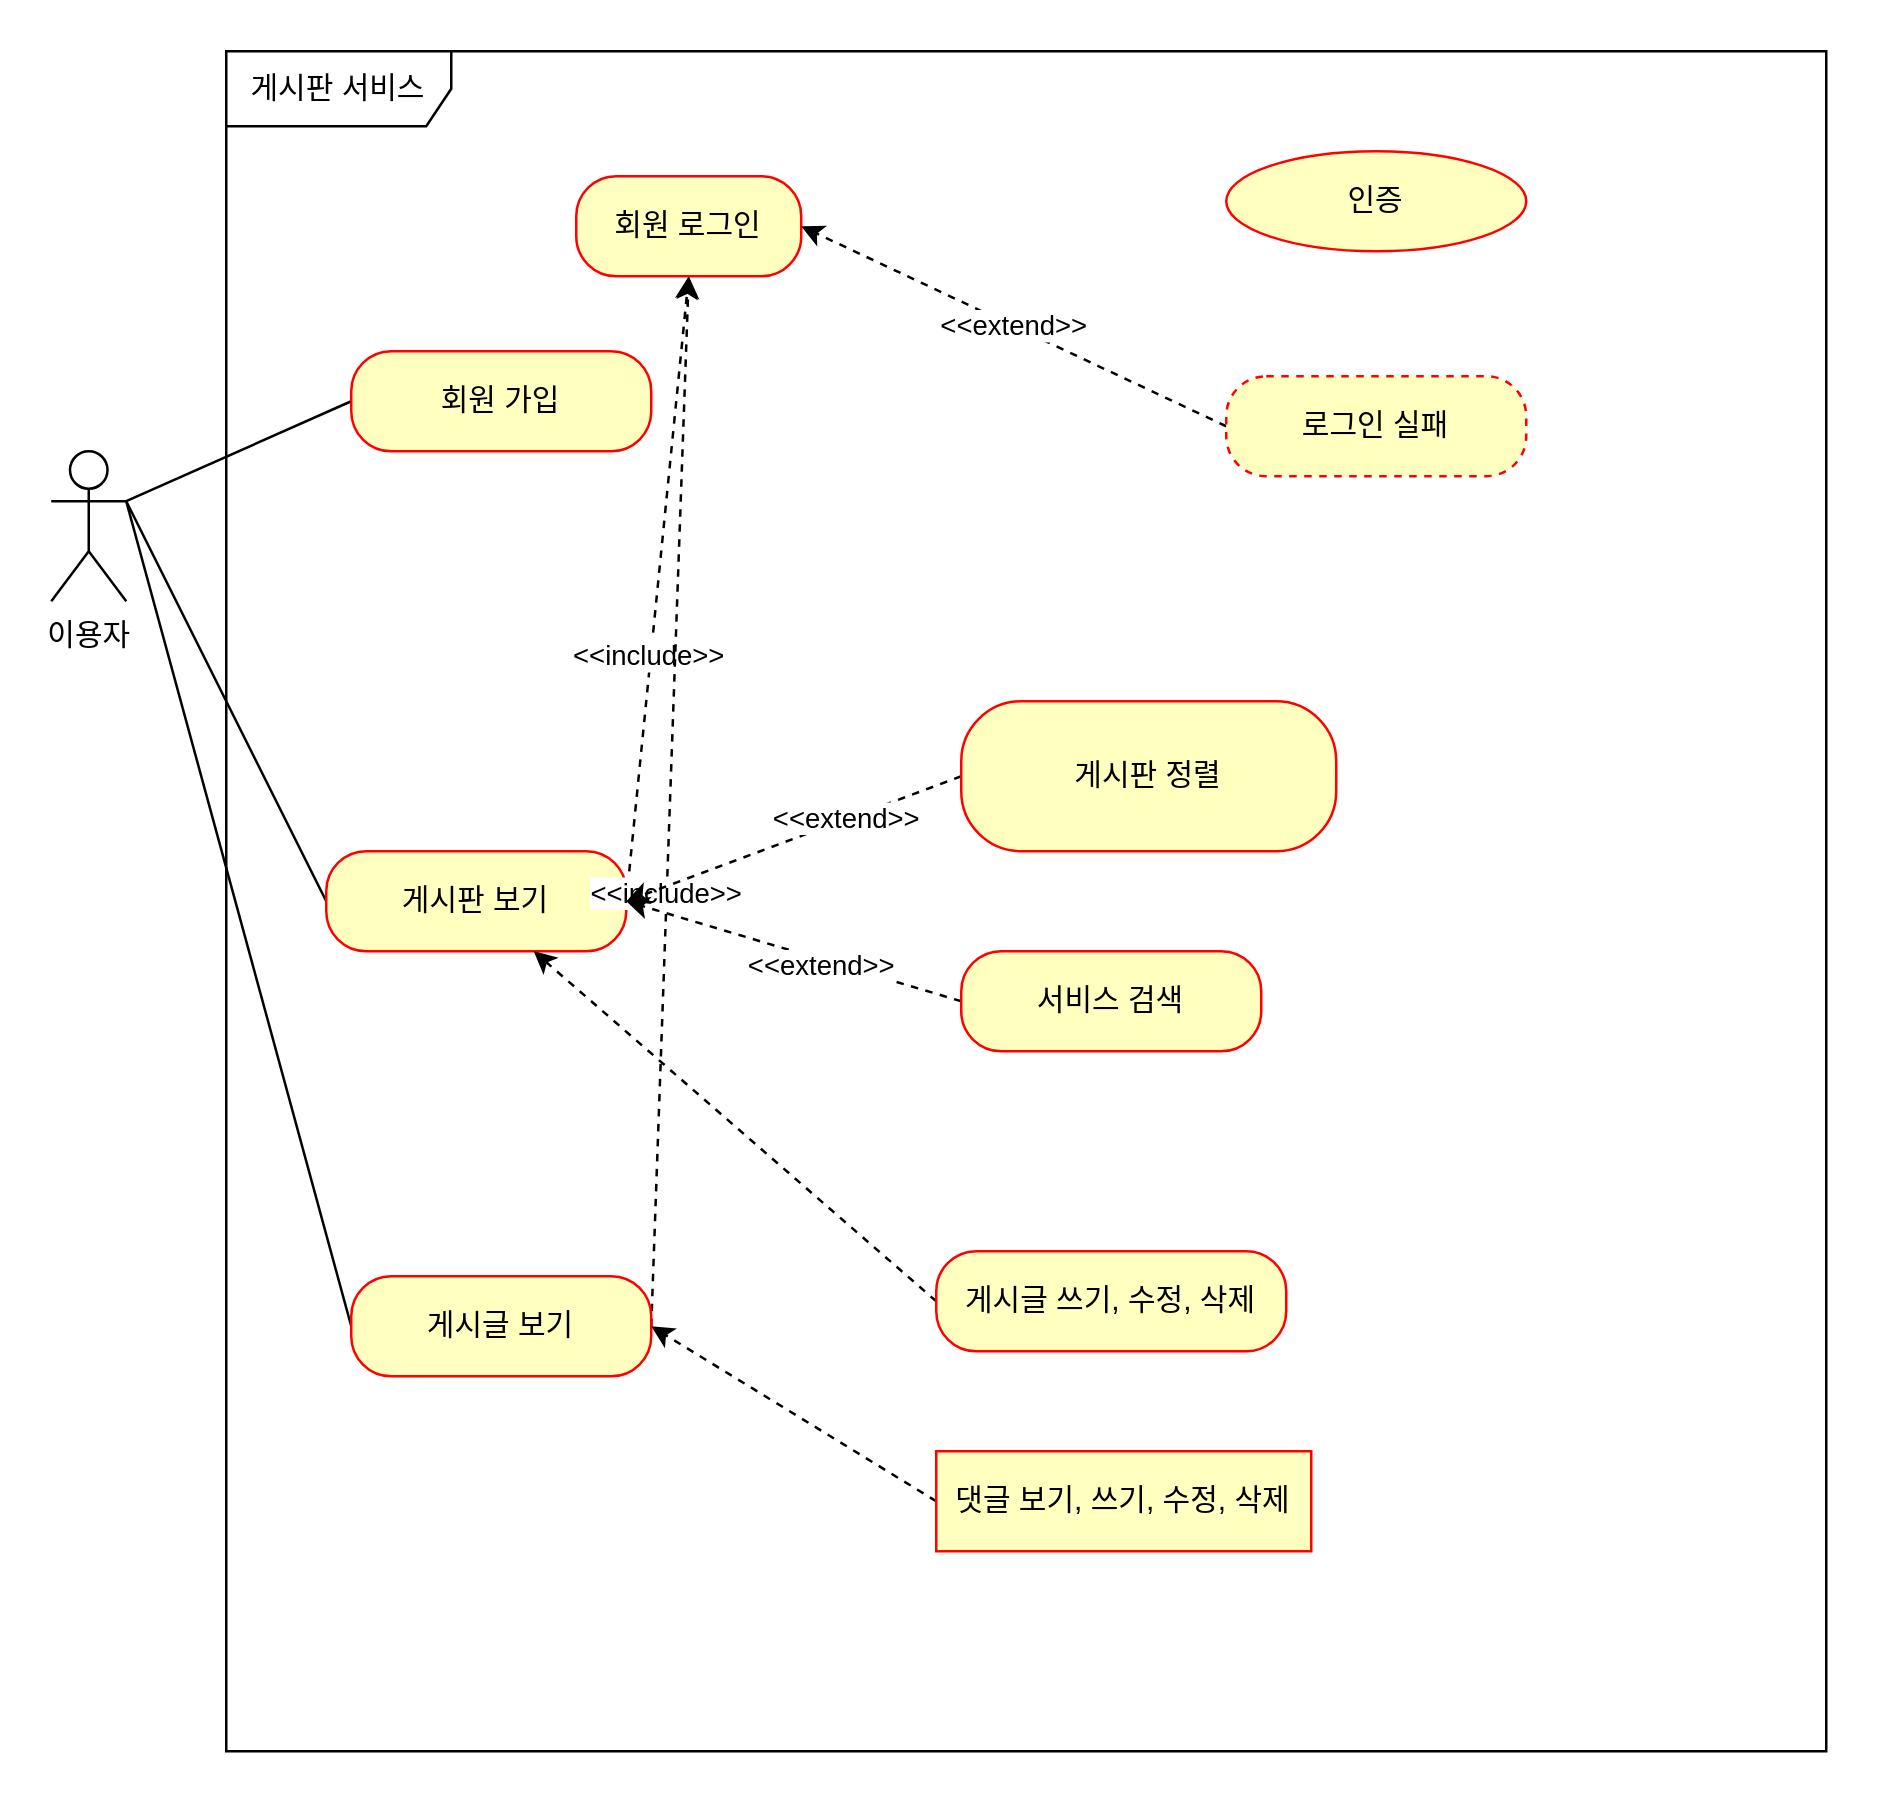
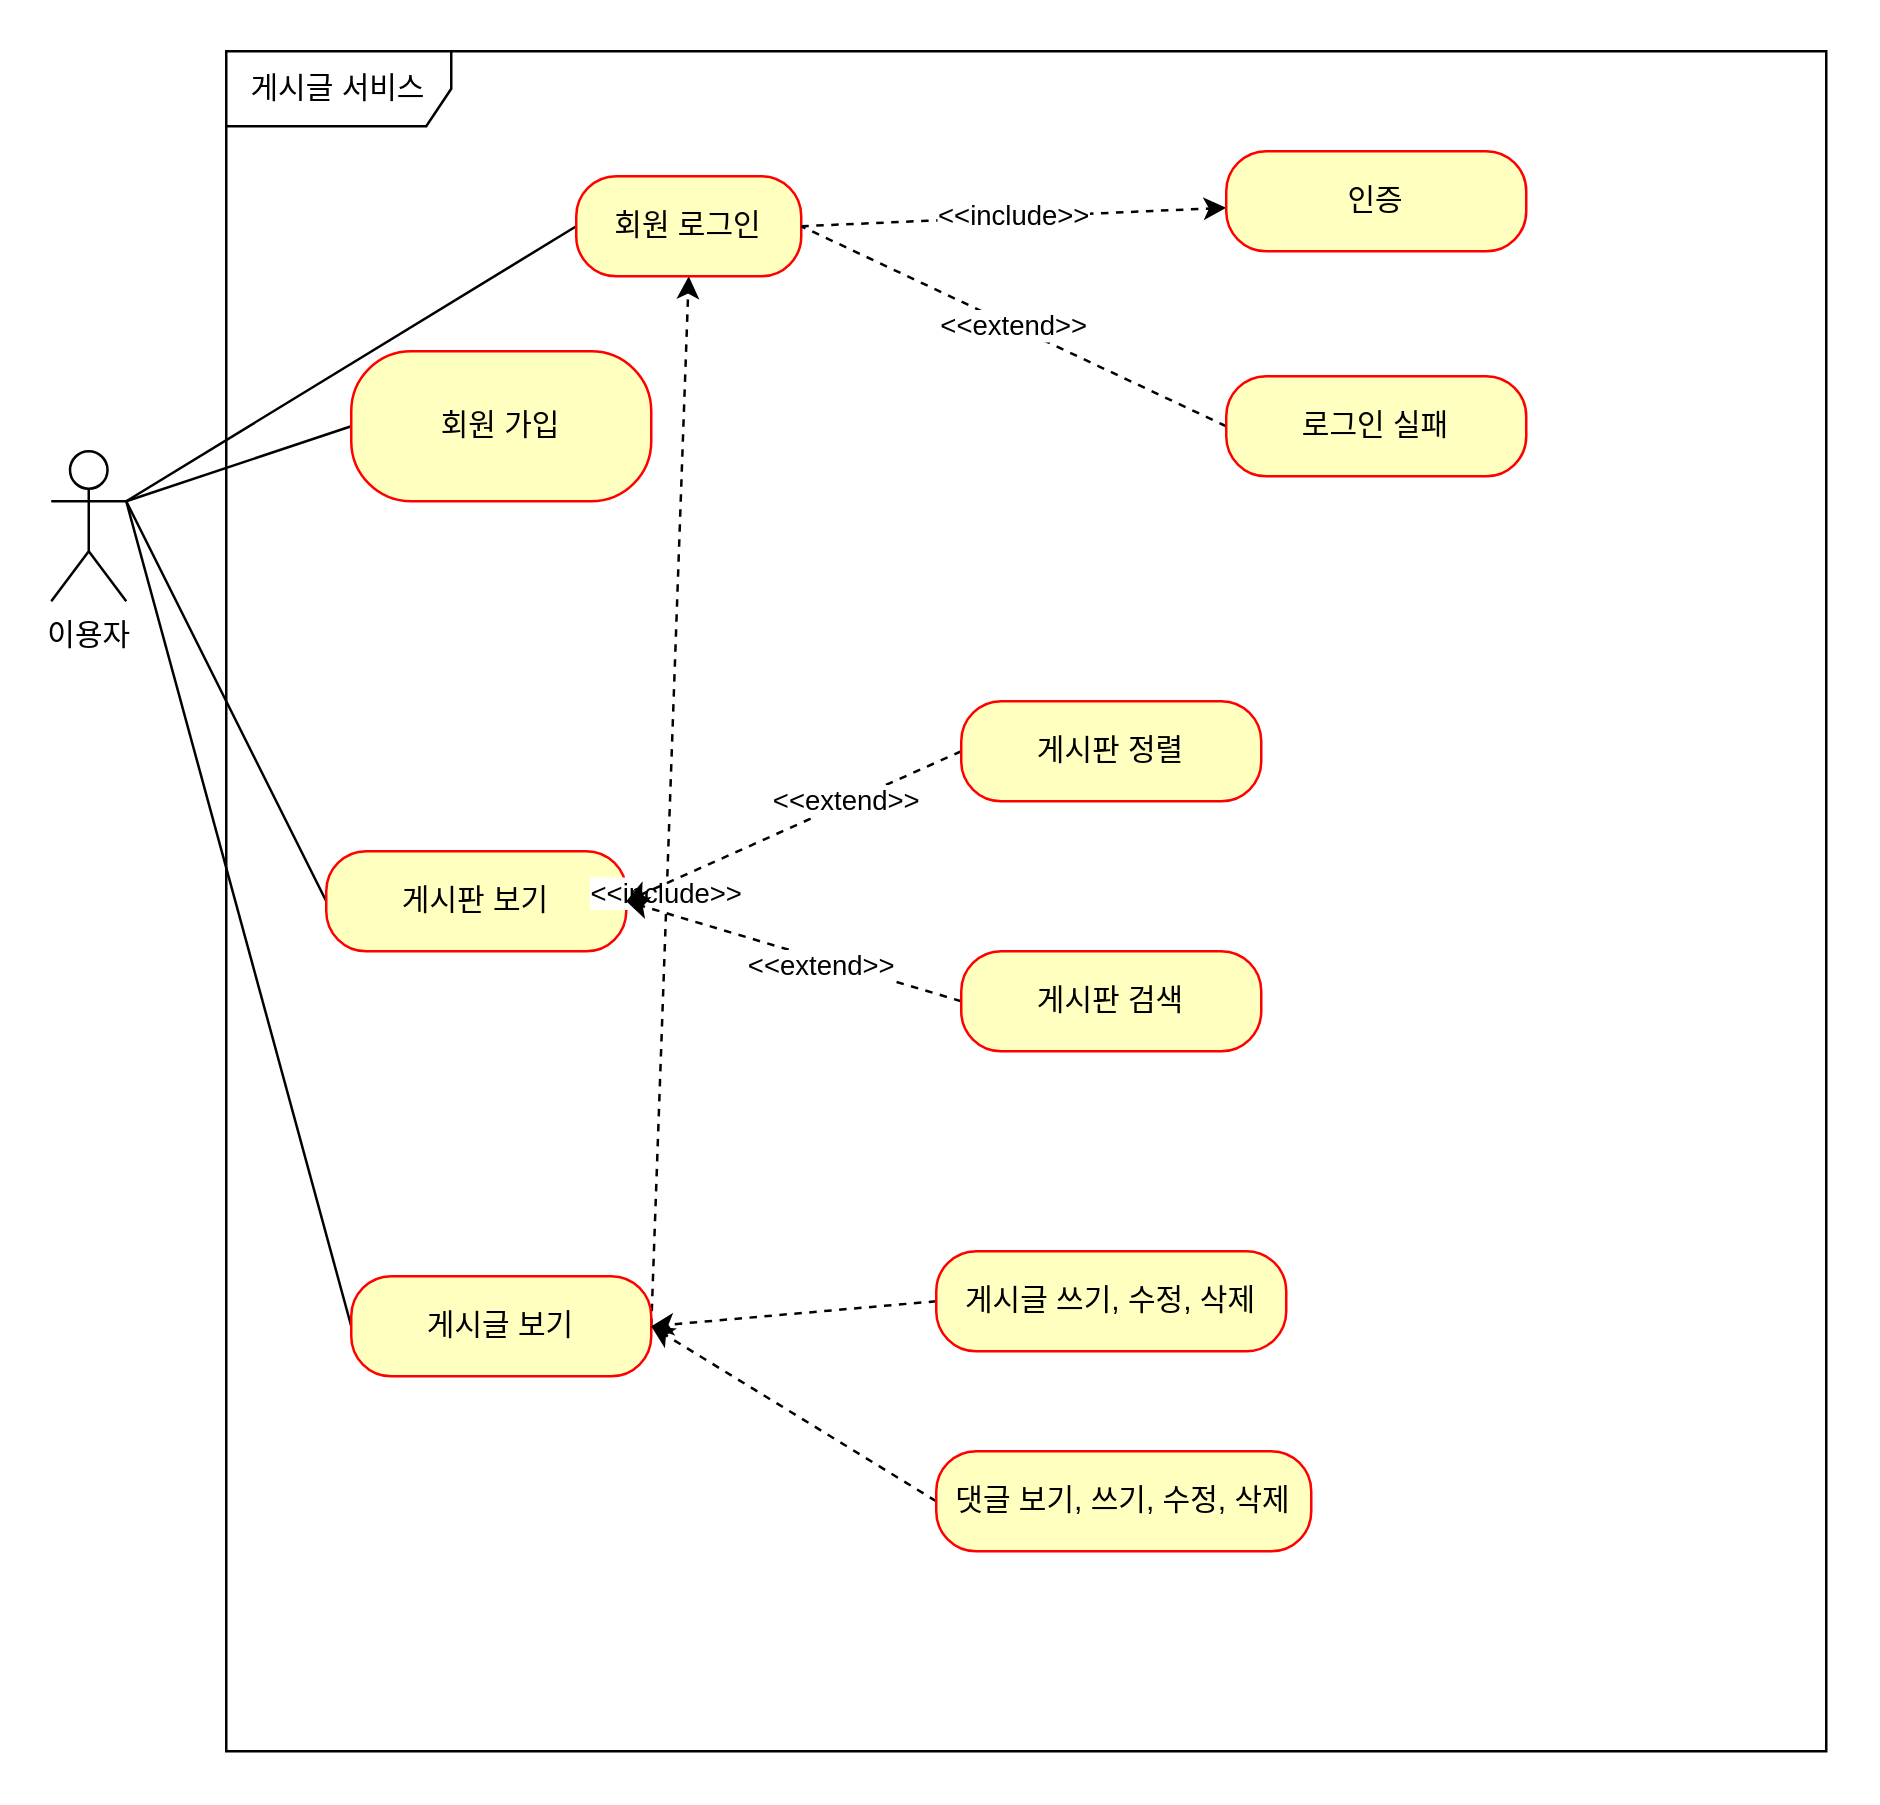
  <mxCell id="0" />
  <mxCell id="1" parent="0" />
  <mxCell id="2" value="이용자" style="shape=umlActor;verticalLabelPosition=bottom;verticalAlign=top;html=1;outlineConnect=0;" vertex="1" parent="1"><mxGeometry x="20" y="180" width="30" height="60" as="geometry" /></mxCell>
- <mxCell id="3" value="게시판 서비스" style="shape=umlFrame;whiteSpace=wrap;html=1;width=90;height=30;" vertex="1" parent="1"><mxGeometry x="90" y="20" width="640" height="680" as="geometry" /></mxCell>
+ <mxCell id="3" value="게시글 서비스" style="shape=umlFrame;whiteSpace=wrap;html=1;width=90;height=30;" vertex="1" parent="1"><mxGeometry x="90" y="20" width="640" height="680" as="geometry" /></mxCell>
  <mxCell id="4" style="rounded=0;orthogonalLoop=1;jettySize=auto;html=1;exitX=0;exitY=0.5;exitDx=0;exitDy=0;entryX=1;entryY=0.333;entryDx=0;entryDy=0;entryPerimeter=0;endArrow=none;endFill=0;" edge="1" parent="1" source="5" target="2"><mxGeometry relative="1" as="geometry" /></mxCell>
- <mxCell id="5" value="회원 가입" style="rounded=1;whiteSpace=wrap;html=1;arcSize=40;fontColor=#000000;fillColor=#ffffc0;strokeColor=#ff0000;" vertex="1" parent="1"><mxGeometry x="140" y="140" width="120" height="40" as="geometry" /></mxCell>
+ <mxCell id="5" value="회원 가입" style="rounded=1;whiteSpace=wrap;html=1;arcSize=40;fontColor=#000000;fillColor=#ffffc0;strokeColor=#ff0000;" vertex="1" parent="1"><mxGeometry x="140" y="140" width="120" height="60" as="geometry" /></mxCell>
  <mxCell id="6" style="edgeStyle=none;rounded=0;orthogonalLoop=1;jettySize=auto;html=1;exitX=0;exitY=0.5;exitDx=0;exitDy=0;endArrow=none;endFill=0;" edge="1" parent="1" source="9"><mxGeometry relative="1" as="geometry"><mxPoint x="50" y="200" as="targetPoint" /></mxGeometry></mxCell>
- <mxCell id="7" style="rounded=0;orthogonalLoop=1;jettySize=auto;html=1;exitX=1;exitY=0.5;exitDx=0;exitDy=0;entryX=0.5;entryY=1;entryDx=0;entryDy=0;dashed=1;endArrow=classic;endFill=1;" edge="1" parent="1" source="9" target="16"><mxGeometry relative="1" as="geometry" /></mxCell>
- <mxCell id="8" value="&amp;lt;&amp;lt;include&amp;gt;&amp;gt;" style="edgeLabel;html=1;align=center;verticalAlign=middle;resizable=0;points=[];" vertex="1" connectable="0" parent="7"><mxGeometry x="-0.209" y="1" relative="1" as="geometry"><mxPoint as="offset" /></mxGeometry></mxCell>
  <mxCell id="9" value="게시판 보기" style="rounded=1;whiteSpace=wrap;html=1;arcSize=40;fontColor=#000000;fillColor=#ffffc0;strokeColor=#ff0000;" vertex="1" parent="1"><mxGeometry x="130" y="340" width="120" height="40" as="geometry" /></mxCell>
  <mxCell id="10" style="edgeStyle=none;rounded=0;orthogonalLoop=1;jettySize=auto;html=1;exitX=0;exitY=0.5;exitDx=0;exitDy=0;endArrow=none;endFill=0;" edge="1" parent="1" source="13"><mxGeometry relative="1" as="geometry"><mxPoint x="50" y="200" as="targetPoint" /></mxGeometry></mxCell>
  <mxCell id="11" style="edgeStyle=none;rounded=0;orthogonalLoop=1;jettySize=auto;html=1;exitX=1;exitY=0.5;exitDx=0;exitDy=0;entryX=0.5;entryY=1;entryDx=0;entryDy=0;dashed=1;endArrow=classic;endFill=1;" edge="1" parent="1" source="13" target="16"><mxGeometry relative="1" as="geometry" /></mxCell>
  <mxCell id="12" value="&amp;lt;&amp;lt;include&amp;gt;&amp;gt;" style="edgeLabel;html=1;align=center;verticalAlign=middle;resizable=0;points=[];" vertex="1" connectable="0" parent="11"><mxGeometry x="-0.174" y="1" relative="1" as="geometry"><mxPoint as="offset" /></mxGeometry></mxCell>
  <mxCell id="13" value="게시글 보기" style="rounded=1;whiteSpace=wrap;html=1;arcSize=40;fontColor=#000000;fillColor=#ffffc0;strokeColor=#ff0000;" vertex="1" parent="1"><mxGeometry x="140" y="510" width="120" height="40" as="geometry" /></mxCell>
+ <mxCell id="14" style="rounded=0;orthogonalLoop=1;jettySize=auto;html=1;exitX=0;exitY=0.5;exitDx=0;exitDy=0;entryX=1;entryY=0.333;entryDx=0;entryDy=0;entryPerimeter=0;endArrow=none;endFill=0;" edge="1" parent="1" source="16" target="2"><mxGeometry relative="1" as="geometry" /></mxCell>
+ <mxCell id="15" value="&amp;lt;&amp;lt;include&amp;gt;&amp;gt;" style="edgeStyle=none;rounded=0;orthogonalLoop=1;jettySize=auto;html=1;exitX=1;exitY=0.5;exitDx=0;exitDy=0;endArrow=classic;endFill=1;dashed=1;" edge="1" parent="1" source="16" target="17"><mxGeometry relative="1" as="geometry" /></mxCell>
  <mxCell id="16" value="회원 로그인" style="rounded=1;whiteSpace=wrap;html=1;arcSize=40;fontColor=#000000;fillColor=#ffffc0;strokeColor=#ff0000;" vertex="1" parent="1"><mxGeometry x="230" y="70" width="90" height="40" as="geometry" /></mxCell>
- <mxCell id="17" value="인증" style="ellipse;whiteSpace=wrap;html=1;arcSize=40;fontColor=#000000;fillColor=#ffffc0;strokeColor=#ff0000;" vertex="1" parent="1"><mxGeometry x="490" y="60" width="120" height="40" as="geometry" /></mxCell>
- <mxCell id="18" value="&amp;lt;&amp;lt;extend&amp;gt;&amp;gt;" style="edgeStyle=none;rounded=0;orthogonalLoop=1;jettySize=auto;html=1;exitX=0;exitY=0.5;exitDx=0;exitDy=0;entryX=1;entryY=0.5;entryDx=0;entryDy=0;dashed=1;endArrow=classic;endFill=1;" edge="1" parent="1" source="19" target="16"><mxGeometry relative="1" as="geometry" /></mxCell>
- <mxCell id="19" value="로그인 실패" style="rounded=1;whiteSpace=wrap;html=1;arcSize=40;fontColor=#000000;fillColor=#ffffc0;strokeColor=#ff0000;dashed=1;" vertex="1" parent="1"><mxGeometry x="490" y="150" width="120" height="40" as="geometry" /></mxCell>
+ <mxCell id="17" value="인증" style="rounded=1;whiteSpace=wrap;html=1;arcSize=40;fontColor=#000000;fillColor=#ffffc0;strokeColor=#ff0000;" vertex="1" parent="1"><mxGeometry x="490" y="60" width="120" height="40" as="geometry" /></mxCell>
+ <mxCell id="18" value="&amp;lt;&amp;lt;extend&amp;gt;&amp;gt;" style="edgeStyle=none;rounded=0;orthogonalLoop=1;jettySize=auto;html=1;exitX=0;exitY=0.5;exitDx=0;exitDy=0;entryX=1;entryY=0.5;entryDx=0;entryDy=0;dashed=1;endArrow=none;endFill=1;" edge="1" parent="1" source="19" target="16"><mxGeometry relative="1" as="geometry" /></mxCell>
+ <mxCell id="19" value="로그인 실패" style="rounded=1;whiteSpace=wrap;html=1;arcSize=40;fontColor=#000000;fillColor=#ffffc0;strokeColor=#ff0000;" vertex="1" parent="1"><mxGeometry x="490" y="150" width="120" height="40" as="geometry" /></mxCell>
  <mxCell id="20" style="rounded=0;orthogonalLoop=1;jettySize=auto;html=1;exitX=0;exitY=0.5;exitDx=0;exitDy=0;dashed=1;endArrow=classic;endFill=1;" edge="1" parent="1" source="22"><mxGeometry relative="1" as="geometry"><mxPoint x="250" y="360" as="targetPoint" /></mxGeometry></mxCell>
  <mxCell id="21" value="&amp;lt;&amp;lt;extend&amp;gt;&amp;gt;" style="edgeLabel;html=1;align=center;verticalAlign=middle;resizable=0;points=[];" vertex="1" connectable="0" parent="20"><mxGeometry x="-0.311" y="-1" relative="1" as="geometry"><mxPoint as="offset" /></mxGeometry></mxCell>
- <mxCell id="22" value="게시판 정렬" style="rounded=1;whiteSpace=wrap;html=1;arcSize=40;fontColor=#000000;fillColor=#ffffc0;strokeColor=#ff0000;" vertex="1" parent="1"><mxGeometry x="384" y="280" width="150" height="60" as="geometry" /></mxCell>
+ <mxCell id="22" value="게시판 정렬" style="rounded=1;whiteSpace=wrap;html=1;arcSize=40;fontColor=#000000;fillColor=#ffffc0;strokeColor=#ff0000;" vertex="1" parent="1"><mxGeometry x="384" y="280" width="120" height="40" as="geometry" /></mxCell>
  <mxCell id="23" style="edgeStyle=none;rounded=0;orthogonalLoop=1;jettySize=auto;html=1;exitX=0;exitY=0.5;exitDx=0;exitDy=0;entryX=1;entryY=0.5;entryDx=0;entryDy=0;dashed=1;endArrow=classic;endFill=1;" edge="1" parent="1" source="25" target="9"><mxGeometry relative="1" as="geometry" /></mxCell>
  <mxCell id="24" value="&amp;lt;&amp;lt;extend&amp;gt;&amp;gt;" style="edgeLabel;html=1;align=center;verticalAlign=middle;resizable=0;points=[];" vertex="1" connectable="0" parent="23"><mxGeometry x="-0.17" y="2" relative="1" as="geometry"><mxPoint as="offset" /></mxGeometry></mxCell>
- <mxCell id="25" value="서비스 검색" style="rounded=1;whiteSpace=wrap;html=1;arcSize=40;fontColor=#000000;fillColor=#ffffc0;strokeColor=#ff0000;" vertex="1" parent="1"><mxGeometry x="384" y="380" width="120" height="40" as="geometry" /></mxCell>
- <mxCell id="26" style="edgeStyle=none;rounded=0;orthogonalLoop=1;jettySize=auto;html=1;exitX=0;exitY=0.5;exitDx=0;exitDy=0;dashed=1;endArrow=classic;endFill=1;" edge="1" parent="1" source="27" target="9"><mxGeometry relative="1" as="geometry" /></mxCell>
+ <mxCell id="25" value="게시판 검색" style="rounded=1;whiteSpace=wrap;html=1;arcSize=40;fontColor=#000000;fillColor=#ffffc0;strokeColor=#ff0000;" vertex="1" parent="1"><mxGeometry x="384" y="380" width="120" height="40" as="geometry" /></mxCell>
+ <mxCell id="26" style="edgeStyle=none;rounded=0;orthogonalLoop=1;jettySize=auto;html=1;exitX=0;exitY=0.5;exitDx=0;exitDy=0;entryX=1;entryY=0.5;entryDx=0;entryDy=0;dashed=1;endArrow=classic;endFill=1;" edge="1" parent="1" source="27" target="13"><mxGeometry relative="1" as="geometry" /></mxCell>
  <mxCell id="27" value="게시글 쓰기, 수정, 삭제" style="rounded=1;whiteSpace=wrap;html=1;arcSize=40;fontColor=#000000;fillColor=#ffffc0;strokeColor=#ff0000;" vertex="1" parent="1"><mxGeometry x="374" y="500" width="140" height="40" as="geometry" /></mxCell>
  <mxCell id="28" style="edgeStyle=none;rounded=0;orthogonalLoop=1;jettySize=auto;html=1;exitX=0;exitY=0.5;exitDx=0;exitDy=0;dashed=1;endArrow=classic;endFill=1;" edge="1" parent="1" source="29"><mxGeometry relative="1" as="geometry"><mxPoint x="260" y="530" as="targetPoint" /></mxGeometry></mxCell>
- <mxCell id="29" value="댓글 보기, 쓰기, 수정, 삭제" style="whiteSpace=wrap;html=1;arcSize=40;fontColor=#000000;fillColor=#ffffc0;strokeColor=#ff0000;rounded=0;" vertex="1" parent="1"><mxGeometry x="374" y="580" width="150" height="40" as="geometry" /></mxCell>
+ <mxCell id="29" value="댓글 보기, 쓰기, 수정, 삭제" style="rounded=1;whiteSpace=wrap;html=1;arcSize=40;fontColor=#000000;fillColor=#ffffc0;strokeColor=#ff0000;" vertex="1" parent="1"><mxGeometry x="374" y="580" width="150" height="40" as="geometry" /></mxCell>
